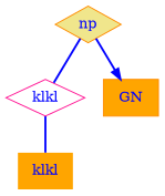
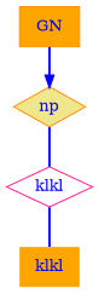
  digraph {
    node [fillcolor=orange fontcolor=blue shape=diamond style=filled color=deeppink]
    edge [arrowhead=none color=blue fontcolor=blue minlen=1 style=bold]
    n1 [height=0.50 label=klkl shape=plaintext width=0.75]
    n2 [fillcolor=white height=0.50 label=klkl width=0.78]
    n3 [color=darkorange fillcolor=khaki height=0.50 label=np width=0.75]
    n4 [arrowhead=doubleoctagon color=darkorange height=0.50 label=GN width=0.75 shape=box]
    n2 -> n1
    n3 -> n2
-   n3 -> n4 [shape=normal arrowhead=""]
+   n4 -> n3 [shape=normal arrowhead=""]
  }
